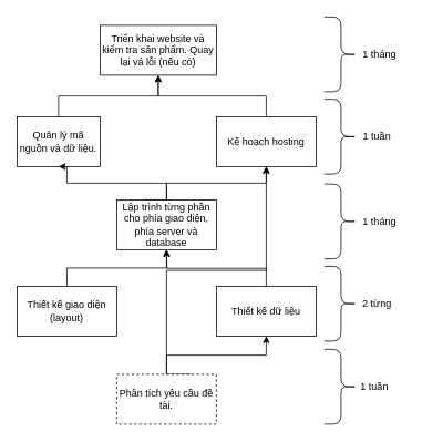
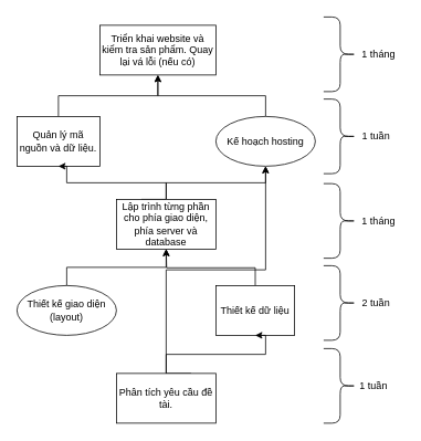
  <mxCell id="0" />
  <mxCell id="1" parent="0" />
  <mxCell id="2" value="Triển khai website và kiểm tra sản phẩm. Quay lại vá lỗi (nếu có)" style="rounded=0;whiteSpace=wrap;html=1;" vertex="1" parent="1"><mxGeometry x="120" y="30" width="140" height="60" as="geometry" /></mxCell>
  <mxCell id="3" style="edgeStyle=orthogonalEdgeStyle;rounded=0;orthogonalLoop=1;jettySize=auto;html=1;exitX=0.5;exitY=0;exitDx=0;exitDy=0;entryX=0.5;entryY=1;entryDx=0;entryDy=0;" edge="1" parent="1" source="4" target="2"><mxGeometry relative="1" as="geometry" /></mxCell>
  <mxCell id="4" value="Quản lý mã nguồn và dữ liệu." style="rounded=0;whiteSpace=wrap;html=1;" vertex="1" parent="1"><mxGeometry x="20" y="140" width="100" height="60" as="geometry" /></mxCell>
  <mxCell id="5" style="edgeStyle=orthogonalEdgeStyle;rounded=0;orthogonalLoop=1;jettySize=auto;html=1;entryX=0.5;entryY=1;entryDx=0;entryDy=0;" edge="1" parent="1" source="6" target="2"><mxGeometry relative="1" as="geometry" /></mxCell>
- <mxCell id="6" value="Kế hoạch hosting" style="rounded=0;whiteSpace=wrap;html=1;" vertex="1" parent="1"><mxGeometry x="260" y="140" width="120" height="60" as="geometry" /></mxCell>
+ <mxCell id="6" value="Kế hoạch hosting" style="ellipse;whiteSpace=wrap;html=1;" vertex="1" parent="1"><mxGeometry x="260" y="140" width="120" height="60" as="geometry" /></mxCell>
  <mxCell id="7" style="edgeStyle=orthogonalEdgeStyle;rounded=0;orthogonalLoop=1;jettySize=auto;html=1;exitX=0.5;exitY=0;exitDx=0;exitDy=0;" edge="1" parent="1" source="8"><mxGeometry relative="1" as="geometry"><mxPoint x="200" y="300" as="targetPoint" /></mxGeometry></mxCell>
- <mxCell id="8" value="Thiết kế dữ liệu" style="rounded=0;whiteSpace=wrap;html=1;" vertex="1" parent="1"><mxGeometry x="260" y="344" width="120" height="60" as="geometry" /></mxCell>
+ <mxCell id="8" value="Thiết kế dữ liệu" style="rounded=0;whiteSpace=wrap;html=1;" vertex="1" parent="1"><mxGeometry x="260" y="344" width="95" height="60" as="geometry" /></mxCell>
  <mxCell id="9" style="edgeStyle=orthogonalEdgeStyle;rounded=0;orthogonalLoop=1;jettySize=auto;html=1;exitX=0.5;exitY=0;exitDx=0;exitDy=0;entryX=0.5;entryY=1;entryDx=0;entryDy=0;" edge="1" parent="1" source="10" target="13"><mxGeometry relative="1" as="geometry" /></mxCell>
- <mxCell id="10" value="Thiết kế giao diện (layout)" style="rounded=0;whiteSpace=wrap;html=1;" vertex="1" parent="1"><mxGeometry x="20" y="344" width="120" height="60" as="geometry" /></mxCell>
+ <mxCell id="10" value="Thiết kế giao diện (layout)" style="ellipse;whiteSpace=wrap;html=1;" vertex="1" parent="1"><mxGeometry x="20" y="344" width="120" height="60" as="geometry" /></mxCell>
  <mxCell id="11" style="edgeStyle=orthogonalEdgeStyle;rounded=0;orthogonalLoop=1;jettySize=auto;html=1;exitX=0.5;exitY=0;exitDx=0;exitDy=0;entryX=0.5;entryY=1;entryDx=0;entryDy=0;" edge="1" parent="1" source="13" target="6"><mxGeometry relative="1" as="geometry" /></mxCell>
  <mxCell id="12" style="edgeStyle=orthogonalEdgeStyle;rounded=0;orthogonalLoop=1;jettySize=auto;html=1;exitX=0.25;exitY=0;exitDx=0;exitDy=0;entryX=0.5;entryY=1;entryDx=0;entryDy=0;" edge="1" parent="1" source="13" target="4"><mxGeometry relative="1" as="geometry"><Array as="points"><mxPoint x="200" y="240" /><mxPoint x="200" y="220" /><mxPoint x="80" y="220" /></Array></mxGeometry></mxCell>
  <mxCell id="13" value="Lập trình từng phần cho phía giao diện, phía server và database" style="rounded=0;whiteSpace=wrap;html=1;" vertex="1" parent="1"><mxGeometry x="140" y="240" width="120" height="60" as="geometry" /></mxCell>
  <mxCell id="14" style="edgeStyle=orthogonalEdgeStyle;rounded=0;orthogonalLoop=1;jettySize=auto;html=1;exitX=0.5;exitY=0;exitDx=0;exitDy=0;" edge="1" parent="1" source="16" target="6"><mxGeometry relative="1" as="geometry" /></mxCell>
  <mxCell id="15" style="edgeStyle=orthogonalEdgeStyle;rounded=0;orthogonalLoop=1;jettySize=auto;html=1;exitX=0.75;exitY=0;exitDx=0;exitDy=0;entryX=0.5;entryY=1;entryDx=0;entryDy=0;" edge="1" parent="1" source="16" target="8"><mxGeometry relative="1" as="geometry"><Array as="points"><mxPoint x="200" y="450" /><mxPoint x="200" y="427" /><mxPoint x="320" y="427" /></Array></mxGeometry></mxCell>
- <mxCell id="16" value="Phân tích yêu cầu đề tài. " style="rounded=0;whiteSpace=wrap;html=1;dashed=1;" vertex="1" parent="1"><mxGeometry x="140" y="450" width="120" height="60" as="geometry" /></mxCell>
+ <mxCell id="16" value="Phân tích yêu cầu đề tài. " style="rounded=0;whiteSpace=wrap;html=1;" vertex="1" parent="1"><mxGeometry x="140" y="450" width="120" height="60" as="geometry" /></mxCell>
  <mxCell id="17" value="" style="shape=curlyBracket;whiteSpace=wrap;html=1;rounded=1;flipH=1;labelPosition=right;verticalLabelPosition=middle;align=left;verticalAlign=middle;" vertex="1" parent="1"><mxGeometry x="390" y="420" width="40" height="90" as="geometry" /></mxCell>
  <mxCell id="18" value="" style="shape=curlyBracket;whiteSpace=wrap;html=1;rounded=1;flipH=1;labelPosition=right;verticalLabelPosition=middle;align=left;verticalAlign=middle;" vertex="1" parent="1"><mxGeometry x="390" y="320" width="40" height="90" as="geometry" /></mxCell>
  <mxCell id="19" value="" style="shape=curlyBracket;whiteSpace=wrap;html=1;rounded=1;flipH=1;labelPosition=right;verticalLabelPosition=middle;align=left;verticalAlign=middle;" vertex="1" parent="1"><mxGeometry x="390" y="221" width="40" height="90" as="geometry" /></mxCell>
  <mxCell id="20" value="" style="shape=curlyBracket;whiteSpace=wrap;html=1;rounded=1;flipH=1;labelPosition=right;verticalLabelPosition=middle;align=left;verticalAlign=middle;" vertex="1" parent="1"><mxGeometry x="390" y="119" width="40" height="90" as="geometry" /></mxCell>
  <mxCell id="21" value="" style="shape=curlyBracket;whiteSpace=wrap;html=1;rounded=1;flipH=1;labelPosition=right;verticalLabelPosition=middle;align=left;verticalAlign=middle;" vertex="1" parent="1"><mxGeometry x="390" y="20" width="40" height="90" as="geometry" /></mxCell>
  <mxCell id="22" value="1 tuần" style="text;html=1;align=center;verticalAlign=middle;resizable=0;points=[];autosize=1;strokeColor=none;fillColor=none;" vertex="1" parent="1"><mxGeometry x="420" y="450" width="60" height="30" as="geometry" /></mxCell>
- <mxCell id="23" value="2 từng" style="text;html=1;align=center;verticalAlign=middle;resizable=0;points=[];autosize=1;strokeColor=none;fillColor=none;" vertex="1" parent="1"><mxGeometry x="423" y="350" width="60" height="30" as="geometry" /></mxCell>
+ <mxCell id="23" value="2 tuần" style="text;html=1;align=center;verticalAlign=middle;resizable=0;points=[];autosize=1;strokeColor=none;fillColor=none;" vertex="1" parent="1"><mxGeometry x="423" y="350" width="60" height="30" as="geometry" /></mxCell>
  <mxCell id="24" value="1 tháng" style="text;html=1;align=center;verticalAlign=middle;resizable=0;points=[];autosize=1;strokeColor=none;fillColor=none;" vertex="1" parent="1"><mxGeometry x="426" y="251" width="60" height="30" as="geometry" /></mxCell>
  <mxCell id="25" value="1 tuần" style="text;html=1;align=center;verticalAlign=middle;resizable=0;points=[];autosize=1;strokeColor=none;fillColor=none;" vertex="1" parent="1"><mxGeometry x="423" y="149" width="60" height="30" as="geometry" /></mxCell>
  <mxCell id="26" value="1 tháng" style="text;html=1;align=center;verticalAlign=middle;resizable=0;points=[];autosize=1;strokeColor=none;fillColor=none;" vertex="1" parent="1"><mxGeometry x="426" y="50" width="60" height="30" as="geometry" /></mxCell>
